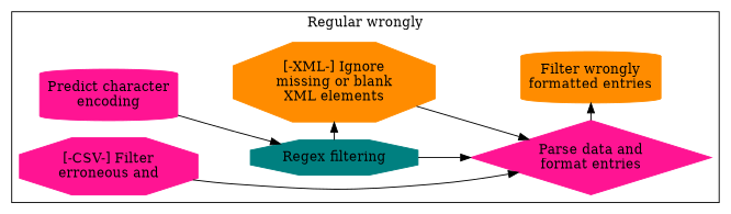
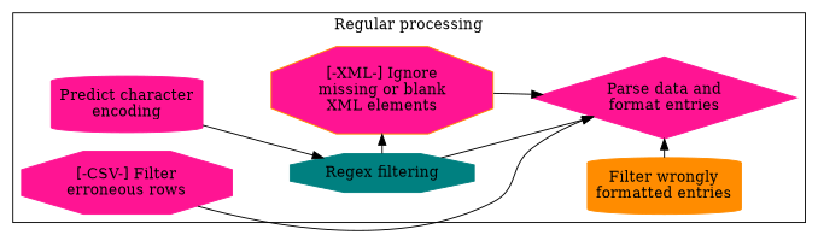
  digraph {
    rankdir=LR
    node [color=deeppink shape=octagon style=filled]
    n1 [label="Predict character\nencoding" shape=cylinder]
-   n2 [label="[-CSV-] Filter\nerroneous and"]
+   n2 [label="[-CSV-] Filter\nerroneous rows"]
    n3 [color=teal label="Regex filtering"]
-   n4 [color=darkorange label="[-XML-] Ignore\nmissing or blank\nXML elements"]
+   n4 [color=darkorange label="[-XML-] Ignore\nmissing or blank\nXML elements" fillcolor=deeppink]
    n5 [label="Parse data and\nformat entries" shape=diamond]
    n6 [color=darkorange label="Filter wrongly\nformatted entries" shape=cylinder]
    subgraph cluster_1 {
-     label="Regular wrongly"
+     label="Regular processing"
      subgraph sub_2 {
        label="Regular processing"
        rank=same
        n1
        n2
      }
      subgraph sub_3 {
        label="Regular processing"
        rank=same
        n3
        n4
      }
      subgraph sub_4 {
        label="Regular processing"
        rank=same
        n5
        n6
      }
    }
    n1 -> n3
    n2 -> n5
    n3 -> n4
    n3 -> n5
    n4 -> n5
-   n5 -> n6
+   n6 -> n5
  }
